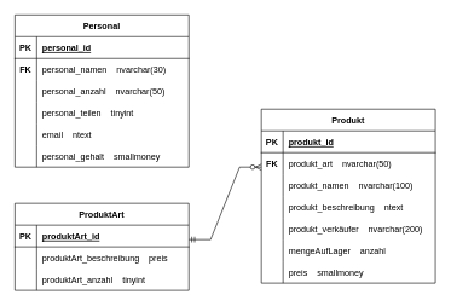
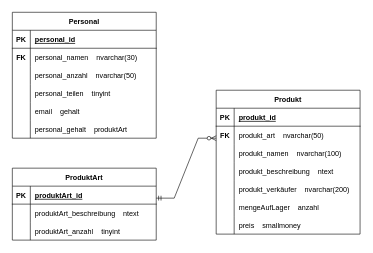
  <mxCell id="0" />
  <mxCell id="1" parent="0" />
  <mxCell id="2" value="Produkt" style="shape=table;startSize=30;container=1;collapsible=1;childLayout=tableLayout;fixedRows=1;rowLines=0;fontStyle=1;align=center;resizeLast=1;" vertex="1" parent="1"><mxGeometry x="360" y="150" width="240" height="240" as="geometry" /></mxCell>
  <mxCell id="3" value="" style="shape=tableRow;horizontal=0;startSize=0;swimlaneHead=0;swimlaneBody=0;fillColor=none;collapsible=0;dropTarget=0;points=[[0,0.5],[1,0.5]];portConstraint=eastwest;top=0;left=0;right=0;bottom=1;" vertex="1" parent="2"><mxGeometry y="30" width="240" height="30" as="geometry" /></mxCell>
  <mxCell id="4" value="PK" style="shape=partialRectangle;connectable=0;fillColor=none;top=0;left=0;bottom=0;right=0;fontStyle=1;overflow=hidden;" vertex="1" parent="3"><mxGeometry width="30" height="30" as="geometry"><mxRectangle width="30" height="30" as="alternateBounds" /></mxGeometry></mxCell>
  <mxCell id="5" value="produkt_id" style="shape=partialRectangle;connectable=0;fillColor=none;top=0;left=0;bottom=0;right=0;align=left;spacingLeft=6;fontStyle=5;overflow=hidden;" vertex="1" parent="3"><mxGeometry x="30" width="210" height="30" as="geometry"><mxRectangle width="210" height="30" as="alternateBounds" /></mxGeometry></mxCell>
  <mxCell id="6" style="shape=tableRow;horizontal=0;startSize=0;swimlaneHead=0;swimlaneBody=0;fillColor=none;collapsible=0;dropTarget=0;points=[[0,0.5],[1,0.5]];portConstraint=eastwest;top=0;left=0;right=0;bottom=0;" vertex="1" parent="2"><mxGeometry y="60" width="240" height="30" as="geometry" /></mxCell>
  <mxCell id="7" value="FK" style="shape=partialRectangle;connectable=0;fillColor=none;top=0;left=0;bottom=0;right=0;editable=1;overflow=hidden;fontStyle=1" vertex="1" parent="6"><mxGeometry width="30" height="30" as="geometry"><mxRectangle width="30" height="30" as="alternateBounds" /></mxGeometry></mxCell>
  <mxCell id="8" value="produkt_art    nvarchar(50)" style="shape=partialRectangle;connectable=0;fillColor=none;top=0;left=0;bottom=0;right=0;align=left;spacingLeft=6;overflow=hidden;" vertex="1" parent="6"><mxGeometry x="30" width="210" height="30" as="geometry"><mxRectangle width="210" height="30" as="alternateBounds" /></mxGeometry></mxCell>
  <mxCell id="9" style="shape=tableRow;horizontal=0;startSize=0;swimlaneHead=0;swimlaneBody=0;fillColor=none;collapsible=0;dropTarget=0;points=[[0,0.5],[1,0.5]];portConstraint=eastwest;top=0;left=0;right=0;bottom=0;" vertex="1" parent="2"><mxGeometry y="90" width="240" height="30" as="geometry" /></mxCell>
  <mxCell id="10" style="shape=partialRectangle;connectable=0;fillColor=none;top=0;left=0;bottom=0;right=0;editable=1;overflow=hidden;" vertex="1" parent="9"><mxGeometry width="30" height="30" as="geometry"><mxRectangle width="30" height="30" as="alternateBounds" /></mxGeometry></mxCell>
  <mxCell id="11" value="produkt_namen    nvarchar(100)" style="shape=partialRectangle;connectable=0;fillColor=none;top=0;left=0;bottom=0;right=0;align=left;spacingLeft=6;overflow=hidden;" vertex="1" parent="9"><mxGeometry x="30" width="210" height="30" as="geometry"><mxRectangle width="210" height="30" as="alternateBounds" /></mxGeometry></mxCell>
  <mxCell id="12" style="shape=tableRow;horizontal=0;startSize=0;swimlaneHead=0;swimlaneBody=0;fillColor=none;collapsible=0;dropTarget=0;points=[[0,0.5],[1,0.5]];portConstraint=eastwest;top=0;left=0;right=0;bottom=0;" vertex="1" parent="2"><mxGeometry y="120" width="240" height="30" as="geometry" /></mxCell>
  <mxCell id="13" style="shape=partialRectangle;connectable=0;fillColor=none;top=0;left=0;bottom=0;right=0;editable=1;overflow=hidden;" vertex="1" parent="12"><mxGeometry width="30" height="30" as="geometry"><mxRectangle width="30" height="30" as="alternateBounds" /></mxGeometry></mxCell>
  <mxCell id="14" value="produkt_beschreibung    ntext" style="shape=partialRectangle;connectable=0;fillColor=none;top=0;left=0;bottom=0;right=0;align=left;spacingLeft=6;overflow=hidden;" vertex="1" parent="12"><mxGeometry x="30" width="210" height="30" as="geometry"><mxRectangle width="210" height="30" as="alternateBounds" /></mxGeometry></mxCell>
  <mxCell id="15" style="shape=tableRow;horizontal=0;startSize=0;swimlaneHead=0;swimlaneBody=0;fillColor=none;collapsible=0;dropTarget=0;points=[[0,0.5],[1,0.5]];portConstraint=eastwest;top=0;left=0;right=0;bottom=0;" vertex="1" parent="2"><mxGeometry y="150" width="240" height="30" as="geometry" /></mxCell>
  <mxCell id="16" style="shape=partialRectangle;connectable=0;fillColor=none;top=0;left=0;bottom=0;right=0;editable=1;overflow=hidden;" vertex="1" parent="15"><mxGeometry width="30" height="30" as="geometry"><mxRectangle width="30" height="30" as="alternateBounds" /></mxGeometry></mxCell>
  <mxCell id="17" value="produkt_verkäufer    nvarchar(200)" style="shape=partialRectangle;connectable=0;fillColor=none;top=0;left=0;bottom=0;right=0;align=left;spacingLeft=6;overflow=hidden;" vertex="1" parent="15"><mxGeometry x="30" width="210" height="30" as="geometry"><mxRectangle width="210" height="30" as="alternateBounds" /></mxGeometry></mxCell>
  <mxCell id="18" style="shape=tableRow;horizontal=0;startSize=0;swimlaneHead=0;swimlaneBody=0;fillColor=none;collapsible=0;dropTarget=0;points=[[0,0.5],[1,0.5]];portConstraint=eastwest;top=0;left=0;right=0;bottom=0;" vertex="1" parent="2"><mxGeometry y="180" width="240" height="30" as="geometry" /></mxCell>
  <mxCell id="19" style="shape=partialRectangle;connectable=0;fillColor=none;top=0;left=0;bottom=0;right=0;editable=1;overflow=hidden;" vertex="1" parent="18"><mxGeometry width="30" height="30" as="geometry"><mxRectangle width="30" height="30" as="alternateBounds" /></mxGeometry></mxCell>
  <mxCell id="20" value="mengeAufLager    anzahl" style="shape=partialRectangle;connectable=0;fillColor=none;top=0;left=0;bottom=0;right=0;align=left;spacingLeft=6;overflow=hidden;" vertex="1" parent="18"><mxGeometry x="30" width="210" height="30" as="geometry"><mxRectangle width="210" height="30" as="alternateBounds" /></mxGeometry></mxCell>
  <mxCell id="21" style="shape=tableRow;horizontal=0;startSize=0;swimlaneHead=0;swimlaneBody=0;fillColor=none;collapsible=0;dropTarget=0;points=[[0,0.5],[1,0.5]];portConstraint=eastwest;top=0;left=0;right=0;bottom=0;" vertex="1" parent="2"><mxGeometry y="210" width="240" height="30" as="geometry" /></mxCell>
  <mxCell id="22" style="shape=partialRectangle;connectable=0;fillColor=none;top=0;left=0;bottom=0;right=0;editable=1;overflow=hidden;" vertex="1" parent="21"><mxGeometry width="30" height="30" as="geometry"><mxRectangle width="30" height="30" as="alternateBounds" /></mxGeometry></mxCell>
  <mxCell id="23" value="preis    smallmoney" style="shape=partialRectangle;connectable=0;fillColor=none;top=0;left=0;bottom=0;right=0;align=left;spacingLeft=6;overflow=hidden;" vertex="1" parent="21"><mxGeometry x="30" width="210" height="30" as="geometry"><mxRectangle width="210" height="30" as="alternateBounds" /></mxGeometry></mxCell>
  <mxCell id="24" value="ProduktArt" style="shape=table;startSize=30;container=1;collapsible=1;childLayout=tableLayout;fixedRows=1;rowLines=0;fontStyle=1;align=center;resizeLast=1;" vertex="1" parent="1"><mxGeometry x="20" y="280" width="240" height="120" as="geometry" /></mxCell>
  <mxCell id="25" value="" style="shape=tableRow;horizontal=0;startSize=0;swimlaneHead=0;swimlaneBody=0;fillColor=none;collapsible=0;dropTarget=0;points=[[0,0.5],[1,0.5]];portConstraint=eastwest;top=0;left=0;right=0;bottom=1;" vertex="1" parent="24"><mxGeometry y="30" width="240" height="30" as="geometry" /></mxCell>
  <mxCell id="26" value="PK" style="shape=partialRectangle;connectable=0;fillColor=none;top=0;left=0;bottom=0;right=0;fontStyle=1;overflow=hidden;" vertex="1" parent="25"><mxGeometry width="30" height="30" as="geometry"><mxRectangle width="30" height="30" as="alternateBounds" /></mxGeometry></mxCell>
  <mxCell id="27" value="produktArt_id" style="shape=partialRectangle;connectable=0;fillColor=none;top=0;left=0;bottom=0;right=0;align=left;spacingLeft=6;fontStyle=5;overflow=hidden;" vertex="1" parent="25"><mxGeometry x="30" width="210" height="30" as="geometry"><mxRectangle width="210" height="30" as="alternateBounds" /></mxGeometry></mxCell>
  <mxCell id="28" style="shape=tableRow;horizontal=0;startSize=0;swimlaneHead=0;swimlaneBody=0;fillColor=none;collapsible=0;dropTarget=0;points=[[0,0.5],[1,0.5]];portConstraint=eastwest;top=0;left=0;right=0;bottom=0;" vertex="1" parent="24"><mxGeometry y="60" width="240" height="30" as="geometry" /></mxCell>
  <mxCell id="29" style="shape=partialRectangle;connectable=0;fillColor=none;top=0;left=0;bottom=0;right=0;editable=1;overflow=hidden;" vertex="1" parent="28"><mxGeometry width="30" height="30" as="geometry"><mxRectangle width="30" height="30" as="alternateBounds" /></mxGeometry></mxCell>
- <mxCell id="30" value="produktArt_beschreibung    preis" style="shape=partialRectangle;connectable=0;fillColor=none;top=0;left=0;bottom=0;right=0;align=left;spacingLeft=6;overflow=hidden;" vertex="1" parent="28"><mxGeometry x="30" width="210" height="30" as="geometry"><mxRectangle width="210" height="30" as="alternateBounds" /></mxGeometry></mxCell>
+ <mxCell id="30" value="produktArt_beschreibung    ntext" style="shape=partialRectangle;connectable=0;fillColor=none;top=0;left=0;bottom=0;right=0;align=left;spacingLeft=6;overflow=hidden;" vertex="1" parent="28"><mxGeometry x="30" width="210" height="30" as="geometry"><mxRectangle width="210" height="30" as="alternateBounds" /></mxGeometry></mxCell>
  <mxCell id="31" style="shape=tableRow;horizontal=0;startSize=0;swimlaneHead=0;swimlaneBody=0;fillColor=none;collapsible=0;dropTarget=0;points=[[0,0.5],[1,0.5]];portConstraint=eastwest;top=0;left=0;right=0;bottom=0;" vertex="1" parent="24"><mxGeometry y="90" width="240" height="30" as="geometry" /></mxCell>
  <mxCell id="32" style="shape=partialRectangle;connectable=0;fillColor=none;top=0;left=0;bottom=0;right=0;editable=1;overflow=hidden;" vertex="1" parent="31"><mxGeometry width="30" height="30" as="geometry"><mxRectangle width="30" height="30" as="alternateBounds" /></mxGeometry></mxCell>
  <mxCell id="33" value="produktArt_anzahl    tinyint" style="shape=partialRectangle;connectable=0;fillColor=none;top=0;left=0;bottom=0;right=0;align=left;spacingLeft=6;overflow=hidden;" vertex="1" parent="31"><mxGeometry x="30" width="210" height="30" as="geometry"><mxRectangle width="210" height="30" as="alternateBounds" /></mxGeometry></mxCell>
  <mxCell id="34" value="" style="edgeStyle=entityRelationEdgeStyle;fontSize=12;html=1;endArrow=ERzeroToMany;startArrow=ERmandOne;rounded=0;" edge="1" parent="1"><mxGeometry width="100" height="100" relative="1" as="geometry"><mxPoint x="260" y="330" as="sourcePoint" /><mxPoint x="360" y="230" as="targetPoint" /></mxGeometry></mxCell>
  <mxCell id="35" value="Personal" style="shape=table;startSize=30;container=1;collapsible=1;childLayout=tableLayout;fixedRows=1;rowLines=0;fontStyle=1;align=center;resizeLast=1;" vertex="1" parent="1"><mxGeometry x="20" y="20" width="240" height="210" as="geometry" /></mxCell>
  <mxCell id="36" value="" style="shape=tableRow;horizontal=0;startSize=0;swimlaneHead=0;swimlaneBody=0;fillColor=none;collapsible=0;dropTarget=0;points=[[0,0.5],[1,0.5]];portConstraint=eastwest;top=0;left=0;right=0;bottom=1;" vertex="1" parent="35"><mxGeometry y="30" width="240" height="30" as="geometry" /></mxCell>
  <mxCell id="37" value="PK" style="shape=partialRectangle;connectable=0;fillColor=none;top=0;left=0;bottom=0;right=0;fontStyle=1;overflow=hidden;" vertex="1" parent="36"><mxGeometry width="30" height="30" as="geometry"><mxRectangle width="30" height="30" as="alternateBounds" /></mxGeometry></mxCell>
  <mxCell id="38" value="personal_id" style="shape=partialRectangle;connectable=0;fillColor=none;top=0;left=0;bottom=0;right=0;align=left;spacingLeft=6;fontStyle=5;overflow=hidden;" vertex="1" parent="36"><mxGeometry x="30" width="210" height="30" as="geometry"><mxRectangle width="210" height="30" as="alternateBounds" /></mxGeometry></mxCell>
  <mxCell id="39" style="shape=tableRow;horizontal=0;startSize=0;swimlaneHead=0;swimlaneBody=0;fillColor=none;collapsible=0;dropTarget=0;points=[[0,0.5],[1,0.5]];portConstraint=eastwest;top=0;left=0;right=0;bottom=0;" vertex="1" parent="35"><mxGeometry y="60" width="240" height="30" as="geometry" /></mxCell>
  <mxCell id="40" value="FK" style="shape=partialRectangle;connectable=0;fillColor=none;top=0;left=0;bottom=0;right=0;editable=1;overflow=hidden;fontStyle=1" vertex="1" parent="39"><mxGeometry width="30" height="30" as="geometry"><mxRectangle width="30" height="30" as="alternateBounds" /></mxGeometry></mxCell>
  <mxCell id="41" value="personal_namen    nvarchar(30)" style="shape=partialRectangle;connectable=0;fillColor=none;top=0;left=0;bottom=0;right=0;align=left;spacingLeft=6;overflow=hidden;" vertex="1" parent="39"><mxGeometry x="30" width="210" height="30" as="geometry"><mxRectangle width="210" height="30" as="alternateBounds" /></mxGeometry></mxCell>
  <mxCell id="42" style="shape=tableRow;horizontal=0;startSize=0;swimlaneHead=0;swimlaneBody=0;fillColor=none;collapsible=0;dropTarget=0;points=[[0,0.5],[1,0.5]];portConstraint=eastwest;top=0;left=0;right=0;bottom=0;" vertex="1" parent="35"><mxGeometry y="90" width="240" height="30" as="geometry" /></mxCell>
  <mxCell id="43" style="shape=partialRectangle;connectable=0;fillColor=none;top=0;left=0;bottom=0;right=0;editable=1;overflow=hidden;" vertex="1" parent="42"><mxGeometry width="30" height="30" as="geometry"><mxRectangle width="30" height="30" as="alternateBounds" /></mxGeometry></mxCell>
  <mxCell id="44" value="personal_anzahl    nvarchar(50)" style="shape=partialRectangle;connectable=0;fillColor=none;top=0;left=0;bottom=0;right=0;align=left;spacingLeft=6;overflow=hidden;" vertex="1" parent="42"><mxGeometry x="30" width="210" height="30" as="geometry"><mxRectangle width="210" height="30" as="alternateBounds" /></mxGeometry></mxCell>
  <mxCell id="45" style="shape=tableRow;horizontal=0;startSize=0;swimlaneHead=0;swimlaneBody=0;fillColor=none;collapsible=0;dropTarget=0;points=[[0,0.5],[1,0.5]];portConstraint=eastwest;top=0;left=0;right=0;bottom=0;" vertex="1" parent="35"><mxGeometry y="120" width="240" height="30" as="geometry" /></mxCell>
  <mxCell id="46" style="shape=partialRectangle;connectable=0;fillColor=none;top=0;left=0;bottom=0;right=0;editable=1;overflow=hidden;" vertex="1" parent="45"><mxGeometry width="30" height="30" as="geometry"><mxRectangle width="30" height="30" as="alternateBounds" /></mxGeometry></mxCell>
  <mxCell id="47" value="personal_teilen    tinyint    " style="shape=partialRectangle;connectable=0;fillColor=none;top=0;left=0;bottom=0;right=0;align=left;spacingLeft=6;overflow=hidden;" vertex="1" parent="45"><mxGeometry x="30" width="210" height="30" as="geometry"><mxRectangle width="210" height="30" as="alternateBounds" /></mxGeometry></mxCell>
  <mxCell id="48" style="shape=tableRow;horizontal=0;startSize=0;swimlaneHead=0;swimlaneBody=0;fillColor=none;collapsible=0;dropTarget=0;points=[[0,0.5],[1,0.5]];portConstraint=eastwest;top=0;left=0;right=0;bottom=0;" vertex="1" parent="35"><mxGeometry y="150" width="240" height="30" as="geometry" /></mxCell>
  <mxCell id="49" style="shape=partialRectangle;connectable=0;fillColor=none;top=0;left=0;bottom=0;right=0;editable=1;overflow=hidden;" vertex="1" parent="48"><mxGeometry width="30" height="30" as="geometry"><mxRectangle width="30" height="30" as="alternateBounds" /></mxGeometry></mxCell>
- <mxCell id="50" value="email    ntext" style="shape=partialRectangle;connectable=0;fillColor=none;top=0;left=0;bottom=0;right=0;align=left;spacingLeft=6;overflow=hidden;" vertex="1" parent="48"><mxGeometry x="30" width="210" height="30" as="geometry"><mxRectangle width="210" height="30" as="alternateBounds" /></mxGeometry></mxCell>
+ <mxCell id="50" value="email    gehalt" style="shape=partialRectangle;connectable=0;fillColor=none;top=0;left=0;bottom=0;right=0;align=left;spacingLeft=6;overflow=hidden;" vertex="1" parent="48"><mxGeometry x="30" width="210" height="30" as="geometry"><mxRectangle width="210" height="30" as="alternateBounds" /></mxGeometry></mxCell>
  <mxCell id="51" style="shape=tableRow;horizontal=0;startSize=0;swimlaneHead=0;swimlaneBody=0;fillColor=none;collapsible=0;dropTarget=0;points=[[0,0.5],[1,0.5]];portConstraint=eastwest;top=0;left=0;right=0;bottom=0;" vertex="1" parent="35"><mxGeometry y="180" width="240" height="30" as="geometry" /></mxCell>
  <mxCell id="52" style="shape=partialRectangle;connectable=0;fillColor=none;top=0;left=0;bottom=0;right=0;editable=1;overflow=hidden;" vertex="1" parent="51"><mxGeometry width="30" height="30" as="geometry"><mxRectangle width="30" height="30" as="alternateBounds" /></mxGeometry></mxCell>
- <mxCell id="53" value="personal_gehalt    smallmoney" style="shape=partialRectangle;connectable=0;fillColor=none;top=0;left=0;bottom=0;right=0;align=left;spacingLeft=6;overflow=hidden;" vertex="1" parent="51"><mxGeometry x="30" width="210" height="30" as="geometry"><mxRectangle width="210" height="30" as="alternateBounds" /></mxGeometry></mxCell>
+ <mxCell id="53" value="personal_gehalt    produktArt" style="shape=partialRectangle;connectable=0;fillColor=none;top=0;left=0;bottom=0;right=0;align=left;spacingLeft=6;overflow=hidden;" vertex="1" parent="51"><mxGeometry x="30" width="210" height="30" as="geometry"><mxRectangle width="210" height="30" as="alternateBounds" /></mxGeometry></mxCell>
